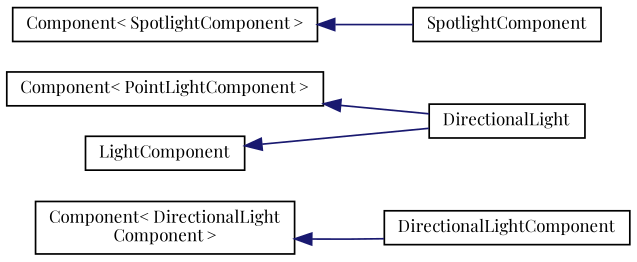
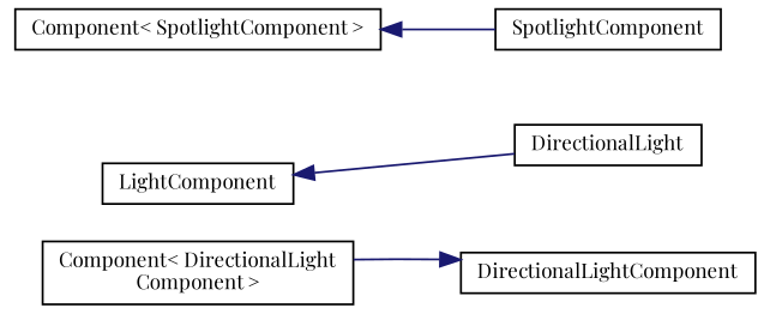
  digraph {
    fontname="Playfair Display"
    rankdir=LR
    node [color=black fillcolor=white fontname="Playfair Display" fontsize=10 shape=record style=filled]
    edge [color=midnightblue dir=back fontname="Playfair Display" fontsize=10 labelfontname=Helvetica labelfontsize=10 style=solid]
    n1 [height=0.2 label="Component\< DirectionalLight\lComponent \>" width=0.4]
    n2 [height=0.2 label=DirectionalLightComponent width=0.4]
-   n3 [height=0.2 label="Component\< PointLightComponent \>" width=0.4]
    n4 [height=0.2 label=DirectionalLight width=0.4]
    n5 [height=0.2 label="Component\< SpotlightComponent \>" width=0.4]
    n6 [height=0.2 label=SpotlightComponent width=0.4]
    n7 [height=0.2 label=LightComponent width=0.4]
-   n1 -> n2
-   n3 -> n4
+   n2 -> n1
    n5 -> n6
    n7 -> n4
  }
